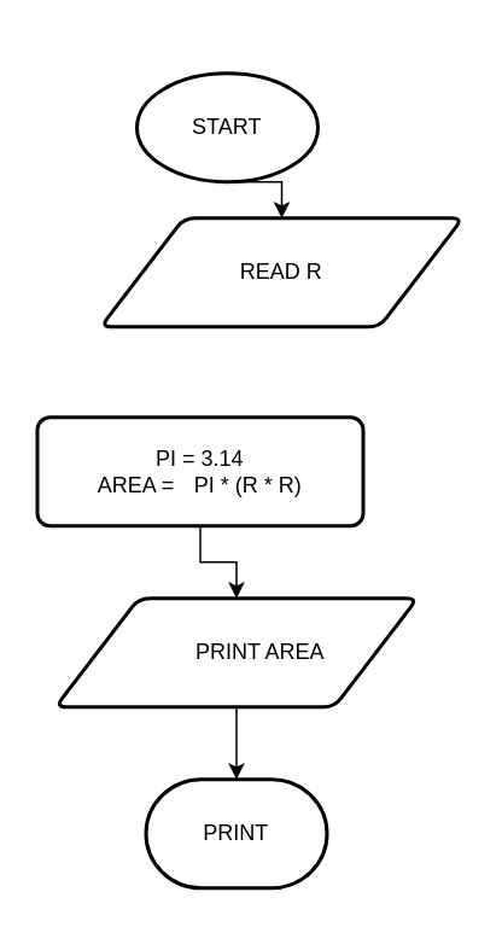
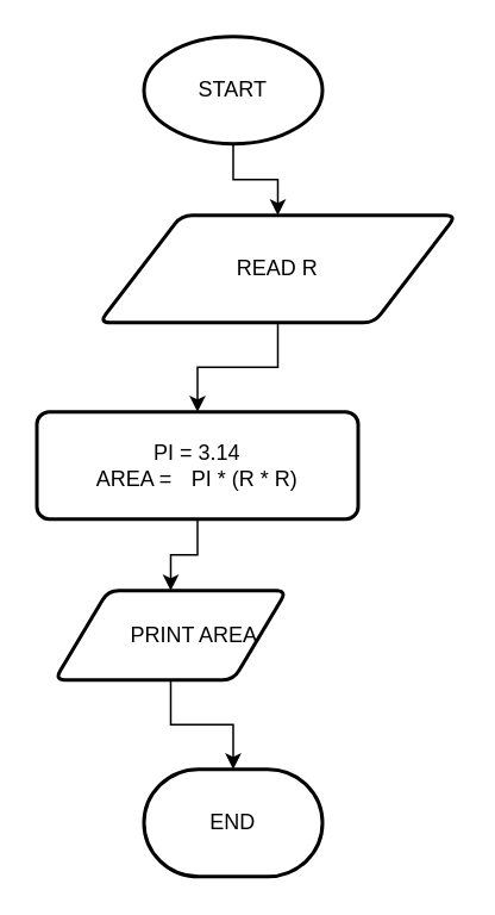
  <mxCell id="0" />
  <mxCell id="1" parent="0" />
  <mxCell id="2" style="edgeStyle=orthogonalEdgeStyle;rounded=0;orthogonalLoop=1;jettySize=auto;html=1;exitX=0.5;exitY=1;exitDx=0;exitDy=0;exitPerimeter=0;entryX=0.5;entryY=0;entryDx=0;entryDy=0;" edge="1" parent="1" source="3" target="5"><mxGeometry relative="1" as="geometry" /></mxCell>
- <mxCell id="3" value="START" style="strokeWidth=2;html=1;shape=mxgraph.flowchart.start_1;whiteSpace=wrap;" vertex="1" parent="1"><mxGeometry x="75" y="40" width="100" height="60" as="geometry" /></mxCell>
+ <mxCell id="3" value="START" style="strokeWidth=2;html=1;shape=mxgraph.flowchart.start_1;whiteSpace=wrap;" vertex="1" parent="1"><mxGeometry x="80" y="20" width="100" height="60" as="geometry" /></mxCell>
+ <mxCell id="4" style="edgeStyle=orthogonalEdgeStyle;rounded=0;orthogonalLoop=1;jettySize=auto;html=1;exitX=0.5;exitY=1;exitDx=0;exitDy=0;entryX=0.5;entryY=0;entryDx=0;entryDy=0;" edge="1" parent="1" source="5" target="7"><mxGeometry relative="1" as="geometry" /></mxCell>
  <mxCell id="5" value="READ R" style="shape=parallelogram;html=1;strokeWidth=2;perimeter=parallelogramPerimeter;whiteSpace=wrap;rounded=1;arcSize=12;size=0.23;" vertex="1" parent="1"><mxGeometry x="55" y="120" width="200" height="60" as="geometry" /></mxCell>
  <mxCell id="6" style="edgeStyle=orthogonalEdgeStyle;rounded=0;orthogonalLoop=1;jettySize=auto;html=1;exitX=0.5;exitY=1;exitDx=0;exitDy=0;" edge="1" parent="1" source="7" target="8"><mxGeometry relative="1" as="geometry" /></mxCell>
  <mxCell id="7" value="&lt;div&gt;PI = 3.14&lt;/div&gt;AREA =&amp;nbsp;&lt;span style=&quot;white-space: pre;&quot;&gt;&#09;&lt;/span&gt;PI * (R * R)" style="rounded=1;whiteSpace=wrap;html=1;absoluteArcSize=1;arcSize=14;strokeWidth=2;" vertex="1" parent="1"><mxGeometry x="20" y="230" width="180" height="60" as="geometry" /></mxCell>
- <mxCell id="8" value="&lt;span style=&quot;white-space: pre;&quot;&gt;&#09;&lt;/span&gt;PRINT AREA" style="shape=parallelogram;html=1;strokeWidth=2;perimeter=parallelogramPerimeter;whiteSpace=wrap;rounded=1;arcSize=12;size=0.23;" vertex="1" parent="1"><mxGeometry x="30" y="330" width="200" height="60" as="geometry" /></mxCell>
- <mxCell id="9" value="PRINT" style="strokeWidth=2;html=1;shape=mxgraph.flowchart.terminator;whiteSpace=wrap;" vertex="1" parent="1"><mxGeometry x="80" y="430" width="100" height="60" as="geometry" /></mxCell>
+ <mxCell id="8" value="&lt;span style=&quot;white-space: pre;&quot;&gt;&#09;&lt;/span&gt;PRINT AREA" style="shape=parallelogram;html=1;strokeWidth=2;perimeter=parallelogramPerimeter;whiteSpace=wrap;rounded=1;arcSize=12;size=0.23;" vertex="1" parent="1"><mxGeometry x="30" y="330" width="130" height="50" as="geometry" /></mxCell>
+ <mxCell id="9" value="END" style="strokeWidth=2;html=1;shape=mxgraph.flowchart.terminator;whiteSpace=wrap;" vertex="1" parent="1"><mxGeometry x="80" y="430" width="100" height="60" as="geometry" /></mxCell>
  <mxCell id="10" style="edgeStyle=orthogonalEdgeStyle;rounded=0;orthogonalLoop=1;jettySize=auto;html=1;exitX=0.5;exitY=1;exitDx=0;exitDy=0;entryX=0.5;entryY=0;entryDx=0;entryDy=0;entryPerimeter=0;" edge="1" parent="1" source="8" target="9"><mxGeometry relative="1" as="geometry" /></mxCell>
